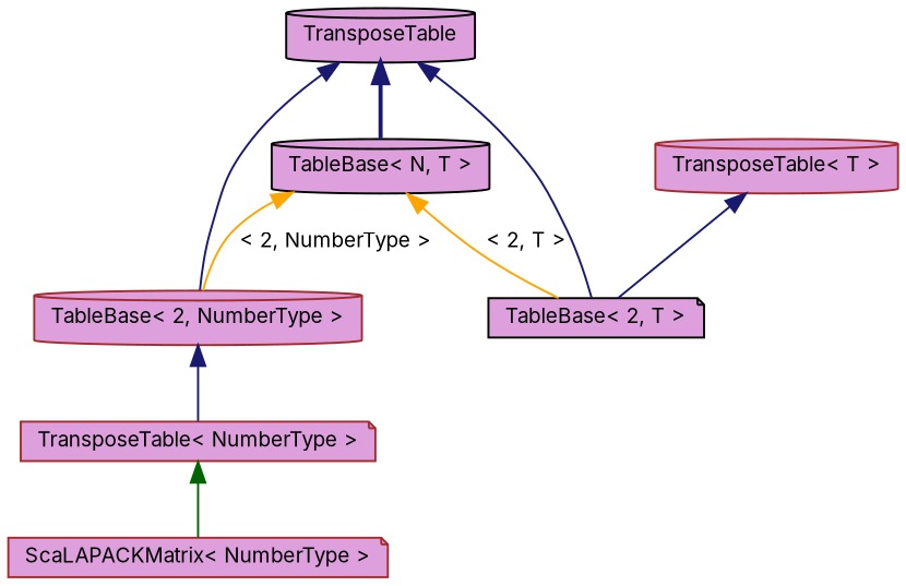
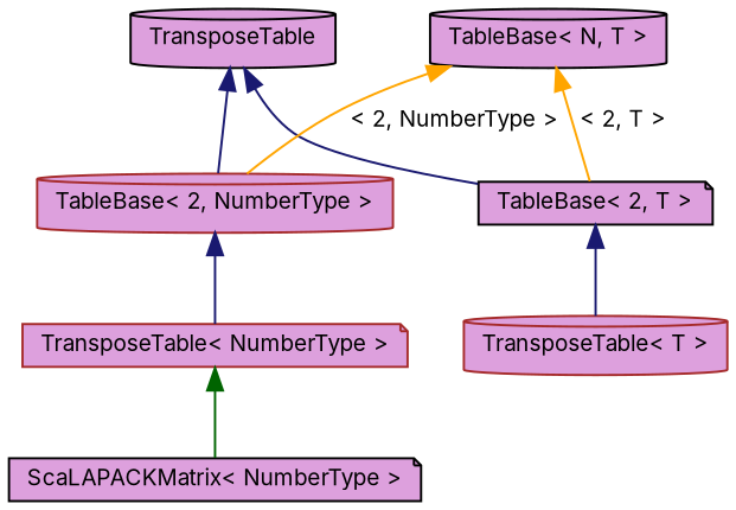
  digraph {
    fontname=Inter
    node [color=brown fillcolor=plum fontname=Inter fontsize=10 shape=cylinder style=filled]
    edge [color=midnightblue dir=back fontname=Inter fontsize=10 labelfontname=Helvetica labelfontsize=10 style=solid]
-   n1 [fontcolor=black height=0.2 label="ScaLAPACKMatrix\< NumberType \>" shape=note width=0.4]
+   n1 [color=black fontcolor=black height=0.2 label="ScaLAPACKMatrix\< NumberType \>" shape=note width=0.4]
    n2 [height=0.2 label="TransposeTable\< NumberType \>" shape=note width=0.4]
    n3 [height=0.2 label="TableBase\< 2, NumberType \>" width=0.4]
    n4 [color=black height=0.2 label=TransposeTable width=0.4]
    n5 [color=black height=0.2 label="TableBase\< N, T \>" width=0.4]
    n6 [color=black height=0.2 label="TableBase\< 2, T \>" shape=note width=0.4]
    n7 [height=0.2 label="TransposeTable\< T \>" width=0.4]
    n2 -> n1 [color=darkgreen]
    n3 -> n2
    n4 -> n3
-   n4 -> n5 [style=bold]
    n4 -> n6
    n5 -> n3 [color=orange label=" \< 2, NumberType \>"]
    n5 -> n6 [color=orange label=" \< 2, T \>"]
-   n7 -> n6
+   n6 -> n7
  }
